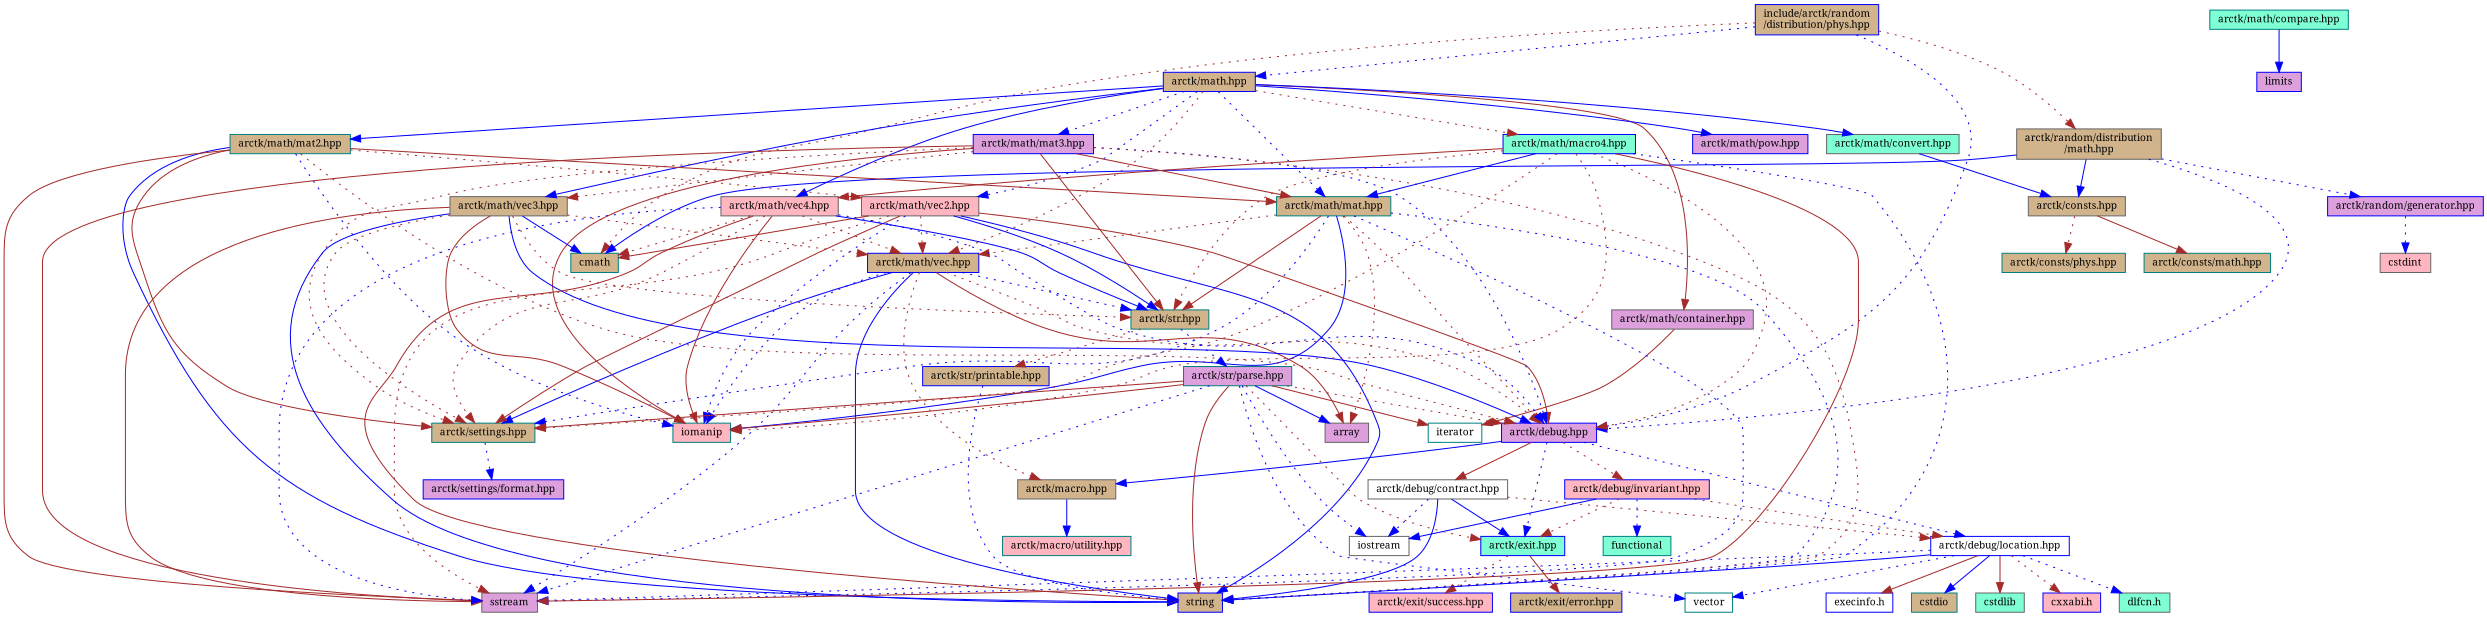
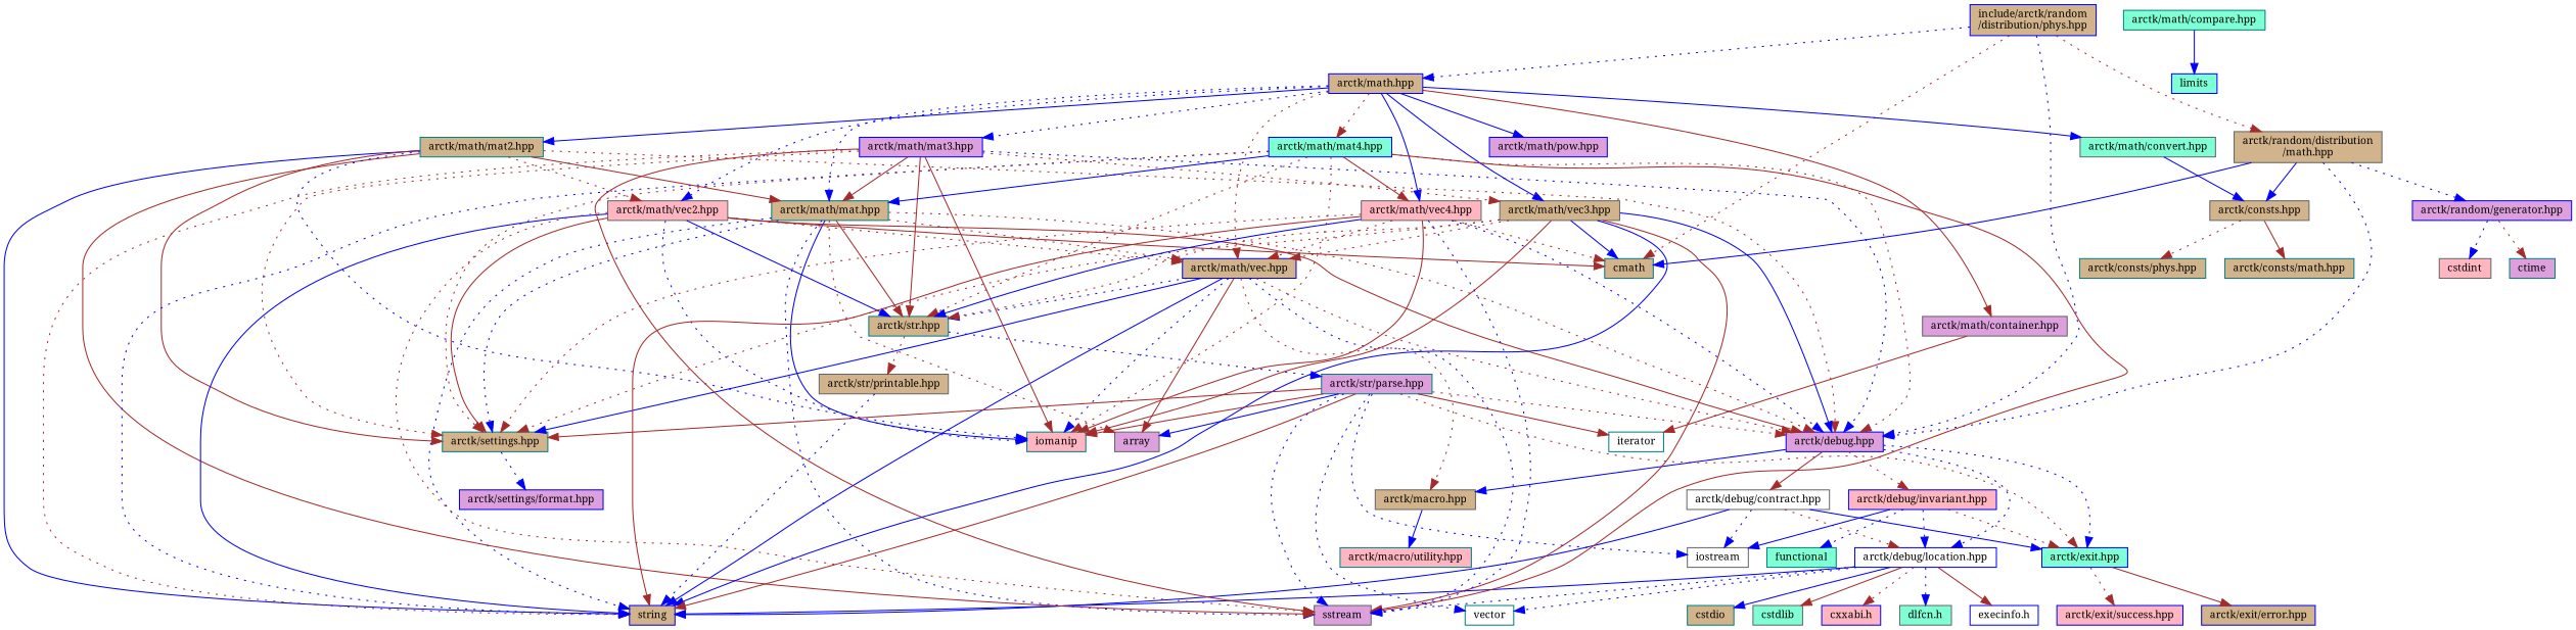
  digraph {
    fontname="Noto Serif"
    node [color=blue fillcolor=tan fontname="Noto Serif" fontsize=10 shape=record style=filled]
    edge [color=brown fontname="Noto Serif" fontsize=10 labelfontname=Helvetica labelfontsize=10 style=dotted]
    n1 [fontcolor=black height=0.2 label="include/arctk/random\l/distribution/phys.hpp" width=0.4]
    n2 [color=teal height=0.2 label=cmath width=0.4]
    n3 [fillcolor=plum height=0.2 label="arctk/debug.hpp" width=0.4]
    n4 [height=0.2 label="arctk/math.hpp" width=0.4]
    n5 [color=gray40 height=0.2 label="arctk/random/distribution\l/math.hpp" width=0.4]
    n6 [color=gray40 fillcolor=white height=0.2 label="arctk/debug/contract.hpp" width=0.4]
    n7 [fillcolor=white height=0.2 label="arctk/debug/location.hpp" width=0.4]
    n8 [fillcolor=aquamarine height=0.2 label="arctk/exit.hpp" width=0.4]
    n9 [fillcolor=lightpink height=0.2 label="arctk/debug/invariant.hpp" width=0.4]
    n10 [color=gray40 height=0.2 label="arctk/macro.hpp" width=0.4]
    n11 [color=gray40 fillcolor=plum height=0.2 label="arctk/math/container.hpp" width=0.4]
    n12 [color=gray40 fillcolor=aquamarine height=0.2 label="arctk/math/convert.hpp" width=0.4]
    n13 [color=teal height=0.2 label="arctk/math/mat.hpp" width=0.4]
    n14 [height=0.2 label="arctk/math/vec.hpp" width=0.4]
    n15 [color=teal height=0.2 label="arctk/math/mat2.hpp" width=0.4]
    n16 [color=gray40 fillcolor=lightpink height=0.2 label="arctk/math/vec2.hpp" width=0.4]
    n17 [fillcolor=plum height=0.2 label="arctk/math/mat3.hpp" width=0.4]
    n18 [color=gray40 height=0.2 label="arctk/math/vec3.hpp" width=0.4]
-   n19 [fillcolor=aquamarine height=0.2 label="arctk/math/macro4.hpp" width=0.4]
+   n19 [fillcolor=aquamarine height=0.2 label="arctk/math/mat4.hpp" width=0.4]
    n20 [color=gray40 fillcolor=lightpink height=0.2 label="arctk/math/vec4.hpp" width=0.4]
    n21 [fillcolor=plum height=0.2 label="arctk/math/pow.hpp" width=0.4]
    n22 [color=gray40 height=0.2 label="arctk/consts.hpp" width=0.4]
    n23 [fillcolor=plum height=0.2 label="arctk/random/generator.hpp" width=0.4]
    n24 [color=gray40 fillcolor=white height=0.2 label=iostream width=0.4]
    n25 [height=0.2 label=string width=0.4]
    n26 [color=teal height=0.2 label=cstdio width=0.4]
    n27 [color=gray40 fillcolor=aquamarine height=0.2 label=cstdlib width=0.4]
    n28 [fillcolor=lightpink height=0.2 label="cxxabi.h" width=0.4]
    n29 [color=gray40 fillcolor=aquamarine height=0.2 label="dlfcn.h" width=0.4]
    n30 [fillcolor=white height=0.2 label="execinfo.h" width=0.4]
    n31 [color=gray40 fillcolor=plum height=0.2 label=sstream width=0.4]
    n32 [color=teal fillcolor=white height=0.2 label=vector width=0.4]
    n33 [height=0.2 label="arctk/exit/error.hpp" width=0.4]
    n34 [fillcolor=lightpink height=0.2 label="arctk/exit/success.hpp" width=0.4]
    n35 [color=teal fillcolor=aquamarine height=0.2 label=functional width=0.4]
    n36 [color=teal fillcolor=lightpink height=0.2 label="arctk/macro/utility.hpp" width=0.4]
    n37 [color=teal fillcolor=aquamarine height=0.2 label="arctk/math/compare.hpp" width=0.4]
-   n38 [fillcolor=plum height=0.2 label=limits width=0.4]
+   n38 [fillcolor=aquamarine height=0.2 label=limits width=0.4]
    n39 [color=teal fillcolor=white height=0.2 label=iterator width=0.4]
    n40 [color=gray40 fillcolor=plum height=0.2 label=array width=0.4]
    n41 [color=teal fillcolor=lightpink height=0.2 label=iomanip width=0.4]
    n42 [color=teal height=0.2 label="arctk/settings.hpp" width=0.4]
    n43 [color=teal height=0.2 label="arctk/str.hpp" width=0.4]
    n44 [color=teal height=0.2 label="arctk/consts/math.hpp" width=0.4]
    n45 [color=teal height=0.2 label="arctk/consts/phys.hpp" width=0.4]
    n46 [fillcolor=plum height=0.2 label="arctk/settings/format.hpp" width=0.4]
    n47 [color=teal fillcolor=plum height=0.2 label="arctk/str/parse.hpp" width=0.4]
-   n48 [height=0.2 label="arctk/str/printable.hpp" width=0.4]
+   n48 [color=gray40 height=0.2 label="arctk/str/printable.hpp" width=0.4]
    n49 [color=gray40 fillcolor=lightpink height=0.2 label=cstdint width=0.4]
+   n50 [color=teal fillcolor=plum height=0.2 label=ctime width=0.4]
    n1 -> n2
    n1 -> n3 [color=blue]
    n1 -> n4 [color=blue]
    n1 -> n5
    n3 -> n6 [style=solid]
    n3 -> n7 [color=blue]
    n3 -> n8 [color=blue]
    n3 -> n9
    n3 -> n10 [color=blue style=solid]
    n4 -> n11 [style=solid]
    n4 -> n12 [color=blue style=solid]
    n4 -> n13 [color=blue]
    n4 -> n14
    n4 -> n15 [color=blue style=solid]
    n4 -> n16 [color=blue]
    n4 -> n17 [color=blue]
    n4 -> n18 [color=blue style=solid]
    n4 -> n19
    n4 -> n20 [color=blue style=solid]
    n4 -> n21 [color=blue style=solid]
    n5 -> n2 [color=blue style=solid]
    n5 -> n3 [color=blue]
    n5 -> n22 [color=blue style=solid]
    n5 -> n23 [color=blue]
    n6 -> n7
    n6 -> n8 [color=blue style=solid]
    n6 -> n24 [color=blue]
    n6 -> n25 [color=blue style=solid]
    n7 -> n25 [color=blue style=solid]
    n7 -> n26 [color=blue style=solid]
    n7 -> n27 [style=solid]
    n7 -> n28
    n7 -> n29 [color=blue]
    n7 -> n30 [style=solid]
    n7 -> n31 [color=blue]
    n7 -> n32 [color=blue]
    n8 -> n33 [style=solid]
    n8 -> n34
-   n9 -> n7
+   n9 -> n7 [color=blue]
    n9 -> n8
    n9 -> n24 [color=blue style=solid]
    n9 -> n35 [color=blue]
    n10 -> n36 [color=blue style=solid]
    n11 -> n39 [style=solid]
    n12 -> n22 [color=blue style=solid]
    n13 -> n3
    n13 -> n14
    n13 -> n25 [color=blue]
    n13 -> n31 [color=blue]
    n13 -> n40
    n13 -> n41 [color=blue style=solid]
    n13 -> n42 [color=blue]
    n13 -> n43 [style=solid]
    n14 -> n3
    n14 -> n10
    n14 -> n25 [color=blue style=solid]
    n14 -> n31 [color=blue]
    n14 -> n40 [style=solid]
    n14 -> n41 [color=blue]
    n14 -> n42 [color=blue style=solid]
    n14 -> n43 [color=blue]
    n15 -> n3
    n15 -> n13 [style=solid]
    n15 -> n16
    n15 -> n25 [color=blue style=solid]
    n15 -> n31 [style=solid]
    n15 -> n41 [color=blue]
    n15 -> n42 [style=solid]
    n16 -> n2 [style=solid]
    n16 -> n3 [style=solid]
    n16 -> n14
    n16 -> n25 [color=blue style=solid]
    n16 -> n31
    n16 -> n41 [color=blue]
    n16 -> n42 [style=solid]
    n16 -> n43 [color=blue style=solid]
    n17 -> n3 [color=blue]
    n17 -> n13 [style=solid]
    n17 -> n18
    n17 -> n25
    n17 -> n31 [style=solid]
    n17 -> n41 [style=solid]
    n17 -> n42
    n17 -> n43 [style=solid]
    n18 -> n2 [color=blue style=solid]
    n18 -> n3 [color=blue style=solid]
    n18 -> n14
    n18 -> n25 [color=blue style=solid]
    n18 -> n31 [style=solid]
    n18 -> n41 [style=solid]
    n18 -> n42
    n18 -> n43
    n19 -> n3
    n19 -> n13 [color=blue style=solid]
    n19 -> n20 [style=solid]
    n19 -> n25 [color=blue]
    n19 -> n31 [style=solid]
    n19 -> n41
    n19 -> n42
    n19 -> n43
    n20 -> n2
    n20 -> n3 [color=blue]
    n20 -> n14
    n20 -> n25 [style=solid]
    n20 -> n31 [color=blue]
    n20 -> n41 [style=solid]
    n20 -> n42
    n20 -> n43 [color=blue style=solid]
    n22 -> n44 [style=solid]
    n22 -> n45
    n23 -> n49 [color=blue]
+   n23 -> n50
    n37 -> n38 [color=blue style=solid]
    n42 -> n46 [color=blue]
    n43 -> n47 [color=blue]
    n43 -> n48
    n47 -> n3
    n47 -> n8
    n47 -> n24 [color=blue]
    n47 -> n25 [style=solid]
    n47 -> n31 [color=blue]
    n47 -> n32 [color=blue]
    n47 -> n39 [style=solid]
    n47 -> n40 [color=blue style=solid]
    n47 -> n41 [style=solid]
    n47 -> n42 [style=solid]
    n48 -> n25 [color=blue]
  }
